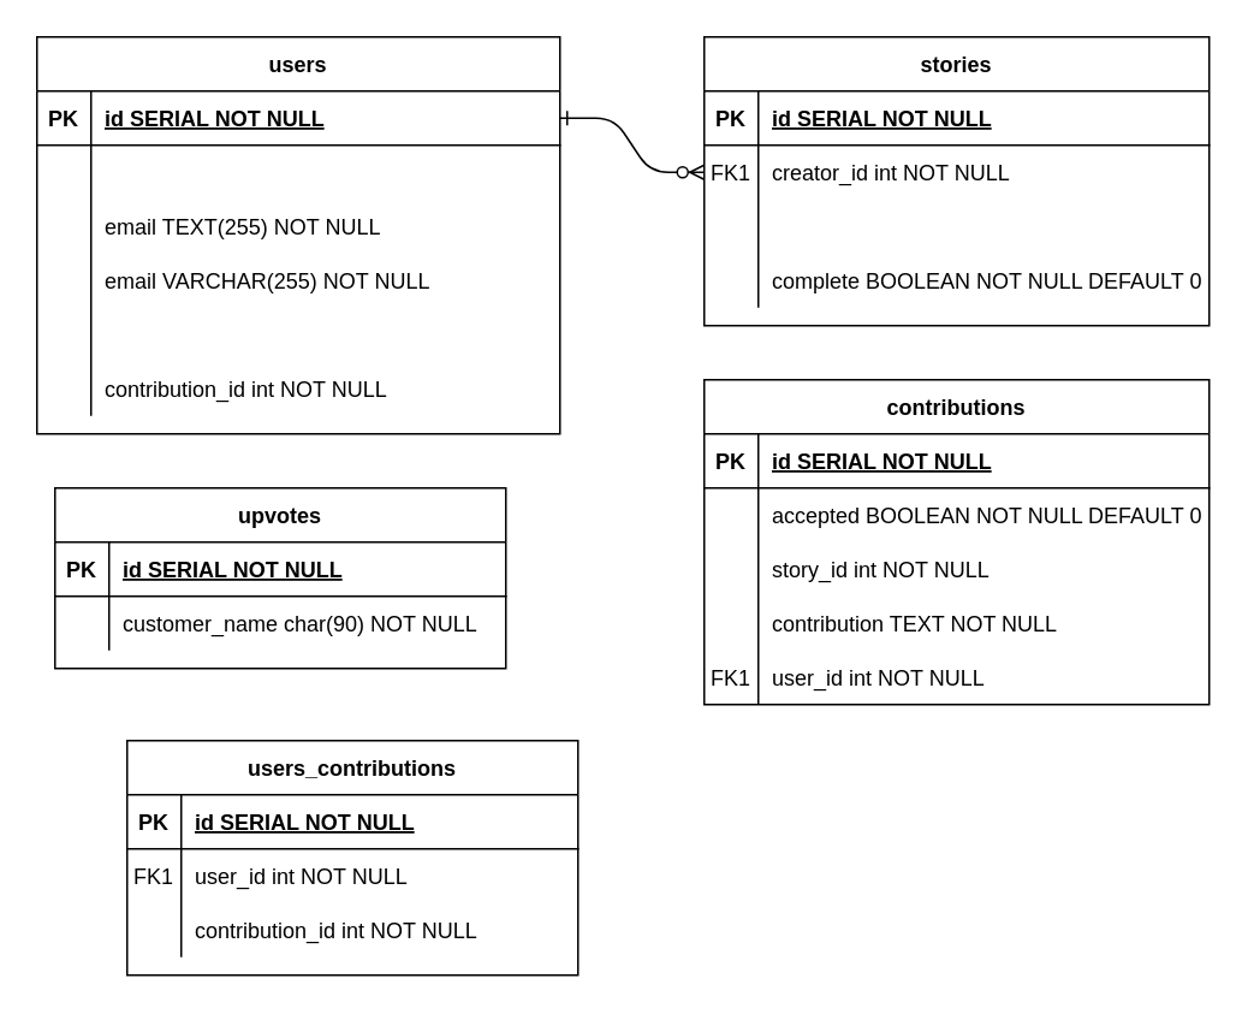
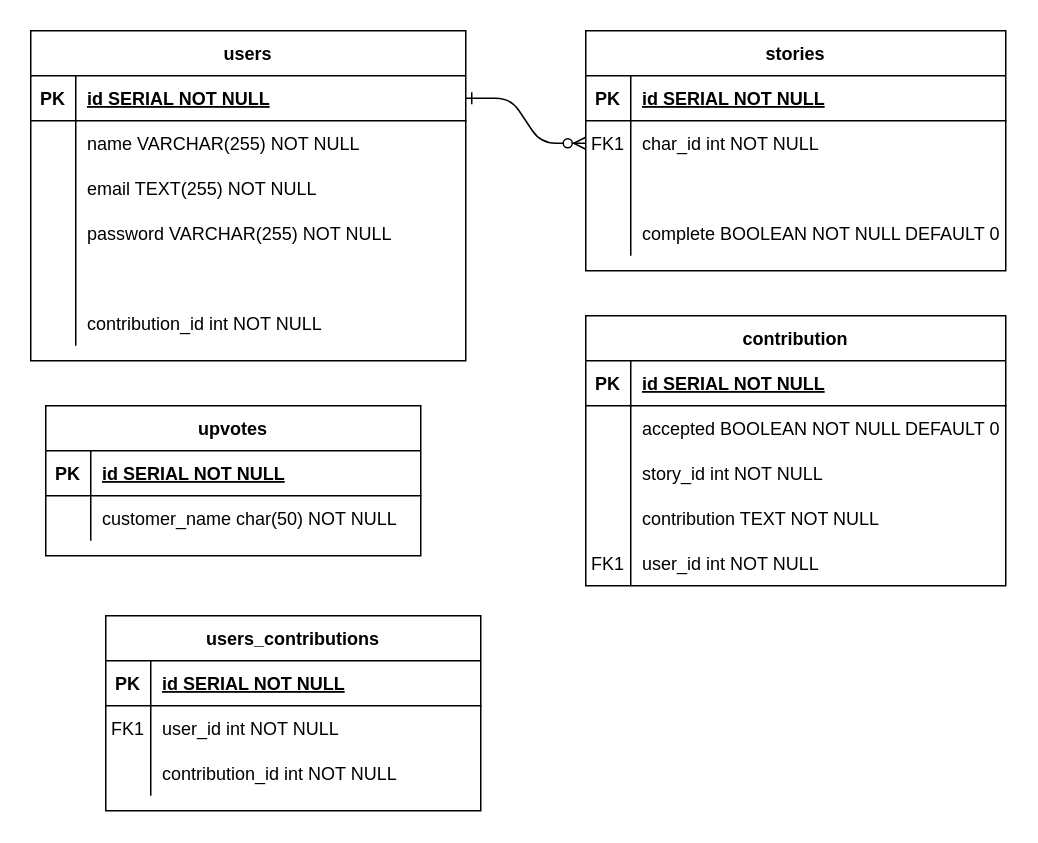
  <mxCell id="0" />
  <mxCell id="1" parent="0" />
  <mxCell id="2" value="" style="edgeStyle=entityRelationEdgeStyle;endArrow=ERzeroToMany;startArrow=ERone;endFill=1;startFill=0;" parent="1" source="31" target="7" edge="1"><mxGeometry width="100" height="100" relative="1" as="geometry"><mxPoint x="280" y="620" as="sourcePoint" /><mxPoint x="380" y="520" as="targetPoint" /></mxGeometry></mxCell>
  <mxCell id="3" value="stories" style="shape=table;startSize=30;container=1;collapsible=1;childLayout=tableLayout;fixedRows=1;rowLines=0;fontStyle=1;align=center;resizeLast=1;" parent="1" vertex="1"><mxGeometry x="390" y="20" width="280" height="160" as="geometry" /></mxCell>
  <mxCell id="4" value="" style="shape=partialRectangle;collapsible=0;dropTarget=0;pointerEvents=0;fillColor=none;points=[[0,0.5],[1,0.5]];portConstraint=eastwest;top=0;left=0;right=0;bottom=1;" parent="3" vertex="1"><mxGeometry y="30" width="280" height="30" as="geometry" /></mxCell>
  <mxCell id="5" value="PK" style="shape=partialRectangle;overflow=hidden;connectable=0;fillColor=none;top=0;left=0;bottom=0;right=0;fontStyle=1;" parent="4" vertex="1"><mxGeometry width="30" height="30" as="geometry" /></mxCell>
  <mxCell id="6" value="id SERIAL NOT NULL " style="shape=partialRectangle;overflow=hidden;connectable=0;fillColor=none;top=0;left=0;bottom=0;right=0;align=left;spacingLeft=6;fontStyle=5;" parent="4" vertex="1"><mxGeometry x="30" width="250" height="30" as="geometry" /></mxCell>
  <mxCell id="7" value="" style="shape=partialRectangle;collapsible=0;dropTarget=0;pointerEvents=0;fillColor=none;points=[[0,0.5],[1,0.5]];portConstraint=eastwest;top=0;left=0;right=0;bottom=0;" parent="3" vertex="1"><mxGeometry y="60" width="280" height="30" as="geometry" /></mxCell>
  <mxCell id="8" value="FK1" style="shape=partialRectangle;overflow=hidden;connectable=0;fillColor=none;top=0;left=0;bottom=0;right=0;" parent="7" vertex="1"><mxGeometry width="30" height="30" as="geometry" /></mxCell>
- <mxCell id="9" value="creator_id int NOT NULL" style="shape=partialRectangle;overflow=hidden;connectable=0;fillColor=none;top=0;left=0;bottom=0;right=0;align=left;spacingLeft=6;" parent="7" vertex="1"><mxGeometry x="30" width="250" height="30" as="geometry" /></mxCell>
+ <mxCell id="9" value="char_id int NOT NULL" style="shape=partialRectangle;overflow=hidden;connectable=0;fillColor=none;top=0;left=0;bottom=0;right=0;align=left;spacingLeft=6;" parent="7" vertex="1"><mxGeometry x="30" width="250" height="30" as="geometry" /></mxCell>
  <mxCell id="10" value="" style="shape=partialRectangle;collapsible=0;dropTarget=0;pointerEvents=0;fillColor=none;points=[[0,0.5],[1,0.5]];portConstraint=eastwest;top=0;left=0;right=0;bottom=0;" parent="3" vertex="1"><mxGeometry y="90" width="280" height="30" as="geometry" /></mxCell>
  <mxCell id="11" value="" style="shape=partialRectangle;overflow=hidden;connectable=0;fillColor=none;top=0;left=0;bottom=0;right=0;" parent="10" vertex="1"><mxGeometry width="30" height="30" as="geometry" /></mxCell>
  <mxCell id="12" style="shape=partialRectangle;collapsible=0;dropTarget=0;pointerEvents=0;fillColor=none;points=[[0,0.5],[1,0.5]];portConstraint=eastwest;top=0;left=0;right=0;bottom=0;" vertex="1" parent="3"><mxGeometry y="120" width="280" height="30" as="geometry" /></mxCell>
  <mxCell id="13" style="shape=partialRectangle;overflow=hidden;connectable=0;fillColor=none;top=0;left=0;bottom=0;right=0;" vertex="1" parent="12"><mxGeometry width="30" height="30" as="geometry" /></mxCell>
  <mxCell id="14" value="complete BOOLEAN NOT NULL DEFAULT 0" style="shape=partialRectangle;overflow=hidden;connectable=0;fillColor=none;top=0;left=0;bottom=0;right=0;align=left;spacingLeft=6;" vertex="1" parent="12"><mxGeometry x="30" width="250" height="30" as="geometry" /></mxCell>
- <mxCell id="15" value="contributions" style="shape=table;startSize=30;container=1;collapsible=1;childLayout=tableLayout;fixedRows=1;rowLines=0;fontStyle=1;align=center;resizeLast=1;" parent="1" vertex="1"><mxGeometry x="390" y="210" width="280" height="180" as="geometry" /></mxCell>
+ <mxCell id="15" value="contribution" style="shape=table;startSize=30;container=1;collapsible=1;childLayout=tableLayout;fixedRows=1;rowLines=0;fontStyle=1;align=center;resizeLast=1;" parent="1" vertex="1"><mxGeometry x="390" y="210" width="280" height="180" as="geometry" /></mxCell>
  <mxCell id="16" value="" style="shape=partialRectangle;collapsible=0;dropTarget=0;pointerEvents=0;fillColor=none;points=[[0,0.5],[1,0.5]];portConstraint=eastwest;top=0;left=0;right=0;bottom=1;" parent="15" vertex="1"><mxGeometry y="30" width="280" height="30" as="geometry" /></mxCell>
  <mxCell id="17" value="PK" style="shape=partialRectangle;overflow=hidden;connectable=0;fillColor=none;top=0;left=0;bottom=0;right=0;fontStyle=1;" parent="16" vertex="1"><mxGeometry width="30" height="30" as="geometry" /></mxCell>
  <mxCell id="18" value="id SERIAL NOT NULL" style="shape=partialRectangle;overflow=hidden;connectable=0;fillColor=none;top=0;left=0;bottom=0;right=0;align=left;spacingLeft=6;fontStyle=5;" parent="16" vertex="1"><mxGeometry x="30" width="250" height="30" as="geometry" /></mxCell>
  <mxCell id="19" value="" style="shape=partialRectangle;collapsible=0;dropTarget=0;pointerEvents=0;fillColor=none;points=[[0,0.5],[1,0.5]];portConstraint=eastwest;top=0;left=0;right=0;bottom=0;" parent="15" vertex="1"><mxGeometry y="60" width="280" height="30" as="geometry" /></mxCell>
  <mxCell id="20" value="" style="shape=partialRectangle;overflow=hidden;connectable=0;fillColor=none;top=0;left=0;bottom=0;right=0;" parent="19" vertex="1"><mxGeometry width="30" height="30" as="geometry" /></mxCell>
  <mxCell id="21" value="accepted BOOLEAN NOT NULL DEFAULT 0" style="shape=partialRectangle;overflow=hidden;connectable=0;fillColor=none;top=0;left=0;bottom=0;right=0;align=left;spacingLeft=6;" parent="19" vertex="1"><mxGeometry x="30" width="250" height="30" as="geometry" /></mxCell>
  <mxCell id="22" style="shape=partialRectangle;collapsible=0;dropTarget=0;pointerEvents=0;fillColor=none;points=[[0,0.5],[1,0.5]];portConstraint=eastwest;top=0;left=0;right=0;bottom=0;" vertex="1" parent="15"><mxGeometry y="90" width="280" height="30" as="geometry" /></mxCell>
  <mxCell id="23" value="story_id int NOT NULL" style="shape=partialRectangle;overflow=hidden;connectable=0;fillColor=none;top=0;left=0;bottom=0;right=0;align=left;spacingLeft=6;" vertex="1" parent="22"><mxGeometry x="30" width="250" height="30" as="geometry" /></mxCell>
  <mxCell id="24" style="shape=partialRectangle;collapsible=0;dropTarget=0;pointerEvents=0;fillColor=none;points=[[0,0.5],[1,0.5]];portConstraint=eastwest;top=0;left=0;right=0;bottom=0;" vertex="1" parent="15"><mxGeometry y="120" width="280" height="30" as="geometry" /></mxCell>
  <mxCell id="25" style="shape=partialRectangle;overflow=hidden;connectable=0;fillColor=none;top=0;left=0;bottom=0;right=0;" vertex="1" parent="24"><mxGeometry width="30" height="30" as="geometry" /></mxCell>
  <mxCell id="26" value="contribution TEXT NOT NULL" style="shape=partialRectangle;overflow=hidden;connectable=0;fillColor=none;top=0;left=0;bottom=0;right=0;align=left;spacingLeft=6;" vertex="1" parent="24"><mxGeometry x="30" width="250" height="30" as="geometry" /></mxCell>
  <mxCell id="27" style="shape=partialRectangle;collapsible=0;dropTarget=0;pointerEvents=0;fillColor=none;points=[[0,0.5],[1,0.5]];portConstraint=eastwest;top=0;left=0;right=0;bottom=0;" vertex="1" parent="15"><mxGeometry y="150" width="280" height="30" as="geometry" /></mxCell>
  <mxCell id="28" value="FK1" style="shape=partialRectangle;overflow=hidden;connectable=0;fillColor=none;top=0;left=0;bottom=0;right=0;" vertex="1" parent="27"><mxGeometry width="30" height="30" as="geometry" /></mxCell>
  <mxCell id="29" value="user_id int NOT NULL" style="shape=partialRectangle;overflow=hidden;connectable=0;fillColor=none;top=0;left=0;bottom=0;right=0;align=left;spacingLeft=6;" vertex="1" parent="27"><mxGeometry x="30" width="250" height="30" as="geometry" /></mxCell>
  <mxCell id="30" value="users" style="shape=table;startSize=30;container=1;collapsible=1;childLayout=tableLayout;fixedRows=1;rowLines=0;fontStyle=1;align=center;resizeLast=1;" parent="1" vertex="1"><mxGeometry x="20" y="20" width="290" height="220" as="geometry" /></mxCell>
  <mxCell id="31" value="" style="shape=partialRectangle;collapsible=0;dropTarget=0;pointerEvents=0;fillColor=none;points=[[0,0.5],[1,0.5]];portConstraint=eastwest;top=0;left=0;right=0;bottom=1;" parent="30" vertex="1"><mxGeometry y="30" width="290" height="30" as="geometry" /></mxCell>
  <mxCell id="32" value="PK" style="shape=partialRectangle;overflow=hidden;connectable=0;fillColor=none;top=0;left=0;bottom=0;right=0;fontStyle=1;" parent="31" vertex="1"><mxGeometry width="30" height="30" as="geometry" /></mxCell>
  <mxCell id="33" value="id SERIAL NOT NULL " style="shape=partialRectangle;overflow=hidden;connectable=0;fillColor=none;top=0;left=0;bottom=0;right=0;align=left;spacingLeft=6;fontStyle=5;" parent="31" vertex="1"><mxGeometry x="30" width="260" height="30" as="geometry" /></mxCell>
  <mxCell id="34" value="" style="shape=partialRectangle;collapsible=0;dropTarget=0;pointerEvents=0;fillColor=none;points=[[0,0.5],[1,0.5]];portConstraint=eastwest;top=0;left=0;right=0;bottom=0;" parent="30" vertex="1"><mxGeometry y="60" width="290" height="30" as="geometry" /></mxCell>
  <mxCell id="35" value="" style="shape=partialRectangle;overflow=hidden;connectable=0;fillColor=none;top=0;left=0;bottom=0;right=0;" parent="34" vertex="1"><mxGeometry width="30" height="30" as="geometry" /></mxCell>
+ <mxCell id="36" value="name VARCHAR(255) NOT NULL" style="shape=partialRectangle;overflow=hidden;connectable=0;fillColor=none;top=0;left=0;bottom=0;right=0;align=left;spacingLeft=6;" parent="34" vertex="1"><mxGeometry x="30" width="260" height="30" as="geometry" /></mxCell>
  <mxCell id="37" style="shape=partialRectangle;collapsible=0;dropTarget=0;pointerEvents=0;fillColor=none;points=[[0,0.5],[1,0.5]];portConstraint=eastwest;top=0;left=0;right=0;bottom=0;" vertex="1" parent="30"><mxGeometry y="90" width="290" height="30" as="geometry" /></mxCell>
  <mxCell id="38" style="shape=partialRectangle;overflow=hidden;connectable=0;fillColor=none;top=0;left=0;bottom=0;right=0;" vertex="1" parent="37"><mxGeometry width="30" height="30" as="geometry" /></mxCell>
  <mxCell id="39" value="email TEXT(255) NOT NULL" style="shape=partialRectangle;overflow=hidden;connectable=0;fillColor=none;top=0;left=0;bottom=0;right=0;align=left;spacingLeft=6;" vertex="1" parent="37"><mxGeometry x="30" width="260" height="30" as="geometry" /></mxCell>
  <mxCell id="40" style="shape=partialRectangle;collapsible=0;dropTarget=0;pointerEvents=0;fillColor=none;points=[[0,0.5],[1,0.5]];portConstraint=eastwest;top=0;left=0;right=0;bottom=0;" vertex="1" parent="30"><mxGeometry y="120" width="290" height="30" as="geometry" /></mxCell>
  <mxCell id="41" style="shape=partialRectangle;overflow=hidden;connectable=0;fillColor=none;top=0;left=0;bottom=0;right=0;" vertex="1" parent="40"><mxGeometry width="30" height="30" as="geometry" /></mxCell>
- <mxCell id="42" value="email VARCHAR(255) NOT NULL" style="shape=partialRectangle;overflow=hidden;connectable=0;fillColor=none;top=0;left=0;bottom=0;right=0;align=left;spacingLeft=6;" vertex="1" parent="40"><mxGeometry x="30" width="260" height="30" as="geometry" /></mxCell>
+ <mxCell id="42" value="password VARCHAR(255) NOT NULL" style="shape=partialRectangle;overflow=hidden;connectable=0;fillColor=none;top=0;left=0;bottom=0;right=0;align=left;spacingLeft=6;" vertex="1" parent="40"><mxGeometry x="30" width="260" height="30" as="geometry" /></mxCell>
  <mxCell id="43" style="shape=partialRectangle;collapsible=0;dropTarget=0;pointerEvents=0;fillColor=none;points=[[0,0.5],[1,0.5]];portConstraint=eastwest;top=0;left=0;right=0;bottom=0;" vertex="1" parent="30"><mxGeometry y="150" width="290" height="30" as="geometry" /></mxCell>
  <mxCell id="44" style="shape=partialRectangle;overflow=hidden;connectable=0;fillColor=none;top=0;left=0;bottom=0;right=0;" vertex="1" parent="43"><mxGeometry width="30" height="30" as="geometry" /></mxCell>
  <mxCell id="45" style="shape=partialRectangle;collapsible=0;dropTarget=0;pointerEvents=0;fillColor=none;points=[[0,0.5],[1,0.5]];portConstraint=eastwest;top=0;left=0;right=0;bottom=0;" vertex="1" parent="30"><mxGeometry y="180" width="290" height="30" as="geometry" /></mxCell>
  <mxCell id="46" style="shape=partialRectangle;overflow=hidden;connectable=0;fillColor=none;top=0;left=0;bottom=0;right=0;" vertex="1" parent="45"><mxGeometry width="30" height="30" as="geometry" /></mxCell>
  <mxCell id="47" value="contribution_id int NOT NULL" style="shape=partialRectangle;overflow=hidden;connectable=0;fillColor=none;top=0;left=0;bottom=0;right=0;align=left;spacingLeft=6;" vertex="1" parent="45"><mxGeometry x="30" width="260" height="30" as="geometry" /></mxCell>
  <mxCell id="48" value="upvotes" style="shape=table;startSize=30;container=1;collapsible=1;childLayout=tableLayout;fixedRows=1;rowLines=0;fontStyle=1;align=center;resizeLast=1;" vertex="1" parent="1"><mxGeometry x="30" y="270" width="250" height="100" as="geometry" /></mxCell>
  <mxCell id="49" value="" style="shape=partialRectangle;collapsible=0;dropTarget=0;pointerEvents=0;fillColor=none;points=[[0,0.5],[1,0.5]];portConstraint=eastwest;top=0;left=0;right=0;bottom=1;" vertex="1" parent="48"><mxGeometry y="30" width="250" height="30" as="geometry" /></mxCell>
  <mxCell id="50" value="PK" style="shape=partialRectangle;overflow=hidden;connectable=0;fillColor=none;top=0;left=0;bottom=0;right=0;fontStyle=1;" vertex="1" parent="49"><mxGeometry width="30" height="30" as="geometry" /></mxCell>
  <mxCell id="51" value="id SERIAL NOT NULL " style="shape=partialRectangle;overflow=hidden;connectable=0;fillColor=none;top=0;left=0;bottom=0;right=0;align=left;spacingLeft=6;fontStyle=5;" vertex="1" parent="49"><mxGeometry x="30" width="220" height="30" as="geometry" /></mxCell>
  <mxCell id="52" value="" style="shape=partialRectangle;collapsible=0;dropTarget=0;pointerEvents=0;fillColor=none;points=[[0,0.5],[1,0.5]];portConstraint=eastwest;top=0;left=0;right=0;bottom=0;" vertex="1" parent="48"><mxGeometry y="60" width="250" height="30" as="geometry" /></mxCell>
  <mxCell id="53" value="" style="shape=partialRectangle;overflow=hidden;connectable=0;fillColor=none;top=0;left=0;bottom=0;right=0;" vertex="1" parent="52"><mxGeometry width="30" height="30" as="geometry" /></mxCell>
- <mxCell id="54" value="customer_name char(90) NOT NULL" style="shape=partialRectangle;overflow=hidden;connectable=0;fillColor=none;top=0;left=0;bottom=0;right=0;align=left;spacingLeft=6;" vertex="1" parent="52"><mxGeometry x="30" width="220" height="30" as="geometry" /></mxCell>
+ <mxCell id="54" value="customer_name char(50) NOT NULL" style="shape=partialRectangle;overflow=hidden;connectable=0;fillColor=none;top=0;left=0;bottom=0;right=0;align=left;spacingLeft=6;" vertex="1" parent="52"><mxGeometry x="30" width="220" height="30" as="geometry" /></mxCell>
  <mxCell id="55" value="users_contributions" style="shape=table;startSize=30;container=1;collapsible=1;childLayout=tableLayout;fixedRows=1;rowLines=0;fontStyle=1;align=center;resizeLast=1;" vertex="1" parent="1"><mxGeometry x="70" y="410" width="250" height="130" as="geometry" /></mxCell>
  <mxCell id="56" value="" style="shape=partialRectangle;collapsible=0;dropTarget=0;pointerEvents=0;fillColor=none;points=[[0,0.5],[1,0.5]];portConstraint=eastwest;top=0;left=0;right=0;bottom=1;" vertex="1" parent="55"><mxGeometry y="30" width="250" height="30" as="geometry" /></mxCell>
  <mxCell id="57" value="PK" style="shape=partialRectangle;overflow=hidden;connectable=0;fillColor=none;top=0;left=0;bottom=0;right=0;fontStyle=1;" vertex="1" parent="56"><mxGeometry width="30" height="30" as="geometry" /></mxCell>
  <mxCell id="58" value="id SERIAL NOT NULL " style="shape=partialRectangle;overflow=hidden;connectable=0;fillColor=none;top=0;left=0;bottom=0;right=0;align=left;spacingLeft=6;fontStyle=5;" vertex="1" parent="56"><mxGeometry x="30" width="220" height="30" as="geometry" /></mxCell>
  <mxCell id="59" value="" style="shape=partialRectangle;collapsible=0;dropTarget=0;pointerEvents=0;fillColor=none;points=[[0,0.5],[1,0.5]];portConstraint=eastwest;top=0;left=0;right=0;bottom=0;" vertex="1" parent="55"><mxGeometry y="60" width="250" height="30" as="geometry" /></mxCell>
  <mxCell id="60" value="FK1" style="shape=partialRectangle;overflow=hidden;connectable=0;fillColor=none;top=0;left=0;bottom=0;right=0;" vertex="1" parent="59"><mxGeometry width="30" height="30" as="geometry" /></mxCell>
  <mxCell id="61" value="user_id int NOT NULL" style="shape=partialRectangle;overflow=hidden;connectable=0;fillColor=none;top=0;left=0;bottom=0;right=0;align=left;spacingLeft=6;" vertex="1" parent="59"><mxGeometry x="30" width="220" height="30" as="geometry" /></mxCell>
  <mxCell id="62" style="shape=partialRectangle;collapsible=0;dropTarget=0;pointerEvents=0;fillColor=none;points=[[0,0.5],[1,0.5]];portConstraint=eastwest;top=0;left=0;right=0;bottom=0;" vertex="1" parent="55"><mxGeometry y="90" width="250" height="30" as="geometry" /></mxCell>
  <mxCell id="63" style="shape=partialRectangle;overflow=hidden;connectable=0;fillColor=none;top=0;left=0;bottom=0;right=0;" vertex="1" parent="62"><mxGeometry width="30" height="30" as="geometry" /></mxCell>
  <mxCell id="64" value="contribution_id int NOT NULL" style="shape=partialRectangle;overflow=hidden;connectable=0;fillColor=none;top=0;left=0;bottom=0;right=0;align=left;spacingLeft=6;" vertex="1" parent="62"><mxGeometry x="30" width="220" height="30" as="geometry" /></mxCell>
